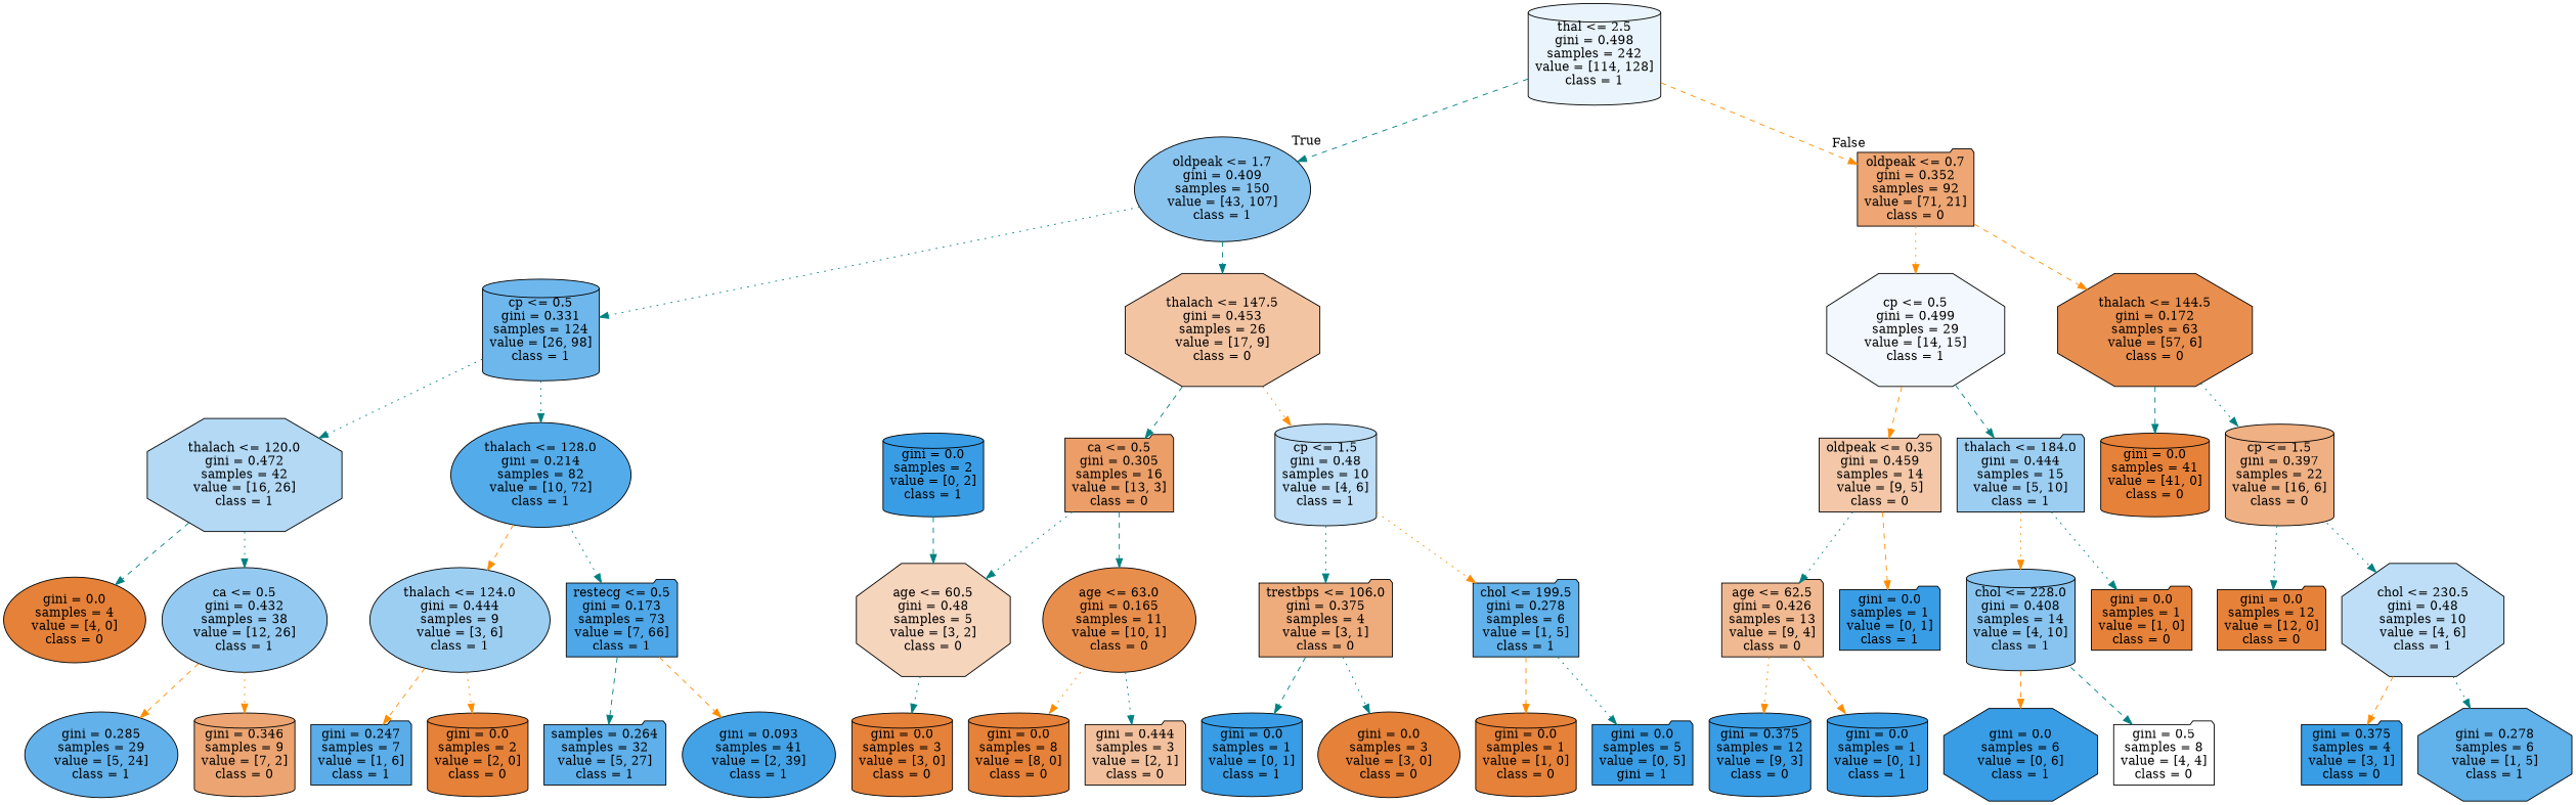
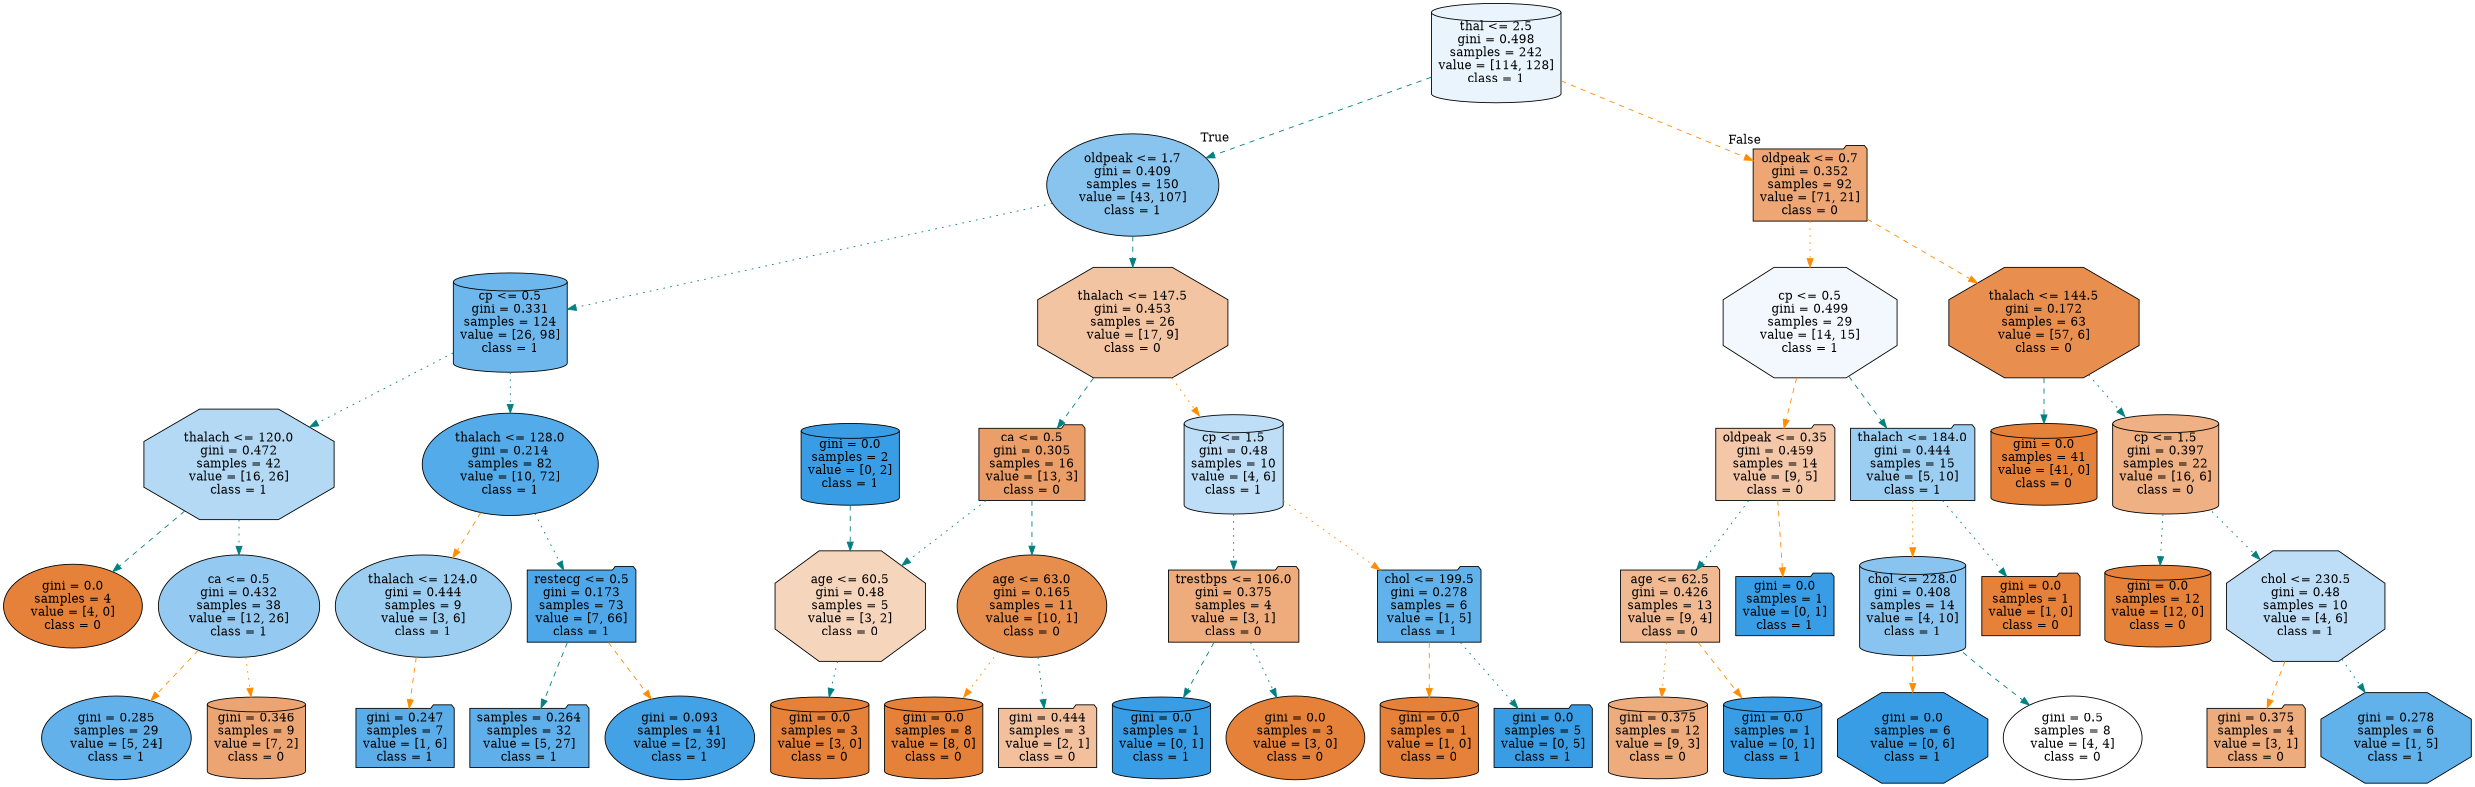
  digraph {
    node [color=black fillcolor="#e58139" shape=folder style=filled]
    edge [color=teal style=dotted]
    n1 [fillcolor="#e9f4fc" label="thal <= 2.5\ngini = 0.498\nsamples = 242\nvalue = [114, 128]\nclass = 1" shape=cylinder]
    n2 [fillcolor="#89c4ef" label="oldpeak <= 1.7\ngini = 0.409\nsamples = 150\nvalue = [43, 107]\nclass = 1" shape=ellipse]
    n3 [fillcolor="#eda674" label="oldpeak <= 0.7\ngini = 0.352\nsamples = 92\nvalue = [71, 21]\nclass = 0"]
    n4 [fillcolor="#6eb7ec" label="cp <= 0.5\ngini = 0.331\nsamples = 124\nvalue = [26, 98]\nclass = 1" shape=cylinder]
    n5 [fillcolor="#f3c4a2" label="thalach <= 147.5\ngini = 0.453\nsamples = 26\nvalue = [17, 9]\nclass = 0" shape=octagon]
    n6 [fillcolor="#f2f8fd" label="cp <= 0.5\ngini = 0.499\nsamples = 29\nvalue = [14, 15]\nclass = 1" shape=octagon]
    n7 [fillcolor="#e88e4e" label="thalach <= 144.5\ngini = 0.172\nsamples = 63\nvalue = [57, 6]\nclass = 0" shape=octagon]
    n8 [fillcolor="#b3d9f5" label="thalach <= 120.0\ngini = 0.472\nsamples = 42\nvalue = [16, 26]\nclass = 1" shape=octagon]
    n9 [fillcolor="#54abe9" label="thalach <= 128.0\ngini = 0.214\nsamples = 82\nvalue = [10, 72]\nclass = 1" shape=ellipse]
    n10 [fillcolor="#eb9e67" label="ca <= 0.5\ngini = 0.305\nsamples = 16\nvalue = [13, 3]\nclass = 0"]
    n11 [fillcolor="#bddef6" label="cp <= 1.5\ngini = 0.48\nsamples = 10\nvalue = [4, 6]\nclass = 1" shape=cylinder]
    n12 [label="gini = 0.0\nsamples = 4\nvalue = [4, 0]\nclass = 0" shape=ellipse]
    n13 [fillcolor="#94caf1" label="ca <= 0.5\ngini = 0.432\nsamples = 38\nvalue = [12, 26]\nclass = 1" shape=ellipse]
    n14 [fillcolor="#9ccef2" label="thalach <= 124.0\ngini = 0.444\nsamples = 9\nvalue = [3, 6]\nclass = 1" shape=ellipse]
    n15 [fillcolor="#4ea7e8" label="restecg <= 0.5\ngini = 0.173\nsamples = 73\nvalue = [7, 66]\nclass = 1"]
    n16 [fillcolor="#62b1ea" label="gini = 0.285\nsamples = 29\nvalue = [5, 24]\nclass = 1" shape=ellipse]
    n17 [fillcolor="#eca572" label="gini = 0.346\nsamples = 9\nvalue = [7, 2]\nclass = 0" shape=cylinder]
    n18 [fillcolor="#5aade9" label="gini = 0.247\nsamples = 7\nvalue = [1, 6]\nclass = 1"]
-   n19 [label="gini = 0.0\nsamples = 2\nvalue = [2, 0]\nclass = 0" shape=cylinder]
    n20 [fillcolor="#5eafea" label="samples = 0.264\nsamples = 32\nvalue = [5, 27]\nclass = 1"]
    n21 [fillcolor="#43a2e6" label="gini = 0.093\nsamples = 41\nvalue = [2, 39]\nclass = 1" shape=ellipse]
    n22 [fillcolor="#f6d5bd" label="age <= 60.5\ngini = 0.48\nsamples = 5\nvalue = [3, 2]\nclass = 0" shape=octagon]
    n23 [fillcolor="#e88e4d" label="age <= 63.0\ngini = 0.165\nsamples = 11\nvalue = [10, 1]\nclass = 0" shape=ellipse]
    n24 [fillcolor="#eeab7b" label="trestbps <= 106.0\ngini = 0.375\nsamples = 4\nvalue = [3, 1]\nclass = 0"]
    n25 [fillcolor="#61b1ea" label="chol <= 199.5\ngini = 0.278\nsamples = 6\nvalue = [1, 5]\nclass = 1"]
    n26 [label="gini = 0.0\nsamples = 3\nvalue = [3, 0]\nclass = 0" shape=cylinder]
    n27 [label="gini = 0.0\nsamples = 8\nvalue = [8, 0]\nclass = 0" shape=cylinder]
    n28 [fillcolor="#f2c09c" label="gini = 0.444\nsamples = 3\nvalue = [2, 1]\nclass = 0"]
    n29 [fillcolor="#399de5" label="gini = 0.0\nsamples = 2\nvalue = [0, 2]\nclass = 1" shape=cylinder]
    n30 [fillcolor="#399de5" label="gini = 0.0\nsamples = 1\nvalue = [0, 1]\nclass = 1" shape=cylinder]
    n31 [label="gini = 0.0\nsamples = 3\nvalue = [3, 0]\nclass = 0" shape=ellipse]
    n32 [label="gini = 0.0\nsamples = 1\nvalue = [1, 0]\nclass = 0" shape=cylinder]
-   n33 [fillcolor="#399de5" label="gini = 0.0\nsamples = 5\nvalue = [0, 5]\ngini = 1"]
+   n33 [fillcolor="#399de5" label="gini = 0.0\nsamples = 5\nvalue = [0, 5]\nclass = 1"]
    n34 [fillcolor="#f3c7a7" label="oldpeak <= 0.35\ngini = 0.459\nsamples = 14\nvalue = [9, 5]\nclass = 0"]
    n35 [fillcolor="#9ccef2" label="thalach <= 184.0\ngini = 0.444\nsamples = 15\nvalue = [5, 10]\nclass = 1"]
    n36 [label="gini = 0.0\nsamples = 41\nvalue = [41, 0]\nclass = 0" shape=cylinder]
    n37 [fillcolor="#efb083" label="cp <= 1.5\ngini = 0.397\nsamples = 22\nvalue = [16, 6]\nclass = 0" shape=cylinder]
    n38 [fillcolor="#f1b991" label="age <= 62.5\ngini = 0.426\nsamples = 13\nvalue = [9, 4]\nclass = 0"]
    n39 [fillcolor="#399de5" label="gini = 0.0\nsamples = 1\nvalue = [0, 1]\nclass = 1"]
    n40 [fillcolor="#88c4ef" label="chol <= 228.0\ngini = 0.408\nsamples = 14\nvalue = [4, 10]\nclass = 1" shape=cylinder]
    n41 [label="gini = 0.0\nsamples = 1\nvalue = [1, 0]\nclass = 0"]
-   n42 [fillcolor="#399de5" label="gini = 0.375\nsamples = 12\nvalue = [9, 3]\nclass = 0" shape=cylinder]
+   n42 [fillcolor="#eeab7b" label="gini = 0.375\nsamples = 12\nvalue = [9, 3]\nclass = 0" shape=cylinder]
    n43 [fillcolor="#399de5" label="gini = 0.0\nsamples = 1\nvalue = [0, 1]\nclass = 1" shape=cylinder]
    n44 [fillcolor="#399de5" label="gini = 0.0\nsamples = 6\nvalue = [0, 6]\nclass = 1" shape=octagon]
-   n45 [fillcolor="#ffffff" label="gini = 0.5\nsamples = 8\nvalue = [4, 4]\nclass = 0"]
-   n46 [label="gini = 0.0\nsamples = 12\nvalue = [12, 0]\nclass = 0"]
+   n45 [fillcolor="#ffffff" label="gini = 0.5\nsamples = 8\nvalue = [4, 4]\nclass = 0" shape=ellipse]
+   n46 [label="gini = 0.0\nsamples = 12\nvalue = [12, 0]\nclass = 0" shape=cylinder]
    n47 [fillcolor="#bddef6" label="chol <= 230.5\ngini = 0.48\nsamples = 10\nvalue = [4, 6]\nclass = 1" shape=octagon]
-   n48 [fillcolor="#399de5" label="gini = 0.375\nsamples = 4\nvalue = [3, 1]\nclass = 0"]
+   n48 [fillcolor="#eeab7b" label="gini = 0.375\nsamples = 4\nvalue = [3, 1]\nclass = 0"]
    n49 [fillcolor="#61b1ea" label="gini = 0.278\nsamples = 6\nvalue = [1, 5]\nclass = 1" shape=octagon]
    n1 -> n2 [headlabel=True labelangle=45 labeldistance=2.5 style=dashed]
    n1 -> n3 [color=darkorange headlabel=False labelangle=-45 labeldistance=2.5 style=dashed]
    n2 -> n4
    n2 -> n5 [style=dashed]
    n3 -> n6 [color=darkorange]
    n3 -> n7 [color=darkorange style=dashed]
    n4 -> n8
    n4 -> n9
    n5 -> n10 [style=dashed]
    n5 -> n11 [color=darkorange]
    n6 -> n34 [color=darkorange style=dashed]
    n6 -> n35 [style=dashed]
    n7 -> n36 [style=dashed]
    n7 -> n37
    n8 -> n12 [style=dashed]
    n8 -> n13
    n9 -> n14 [color=darkorange style=dashed]
    n9 -> n15
    n10 -> n22
    n10 -> n23 [style=dashed]
    n11 -> n24
    n11 -> n25 [color=darkorange]
    n13 -> n16 [color=darkorange style=dashed]
    n13 -> n17 [color=darkorange]
    n14 -> n18 [color=darkorange style=dashed]
-   n14 -> n19 [color=darkorange]
    n15 -> n20 [style=dashed]
    n15 -> n21 [color=darkorange style=dashed]
    n22 -> n26
    n23 -> n27 [color=darkorange]
    n23 -> n28
    n24 -> n30 [style=dashed]
    n24 -> n31
    n25 -> n32 [color=darkorange style=dashed]
    n25 -> n33
    n29 -> n22 [style=dashed]
    n34 -> n38
    n34 -> n39 [color=darkorange style=dashed]
    n35 -> n40 [color=darkorange]
    n35 -> n41
    n37 -> n46
    n37 -> n47
    n38 -> n42 [color=darkorange]
    n38 -> n43 [color=darkorange style=dashed]
    n40 -> n44 [color=darkorange style=dashed]
    n40 -> n45 [style=dashed]
    n47 -> n48 [color=darkorange style=dashed]
    n47 -> n49
  }
